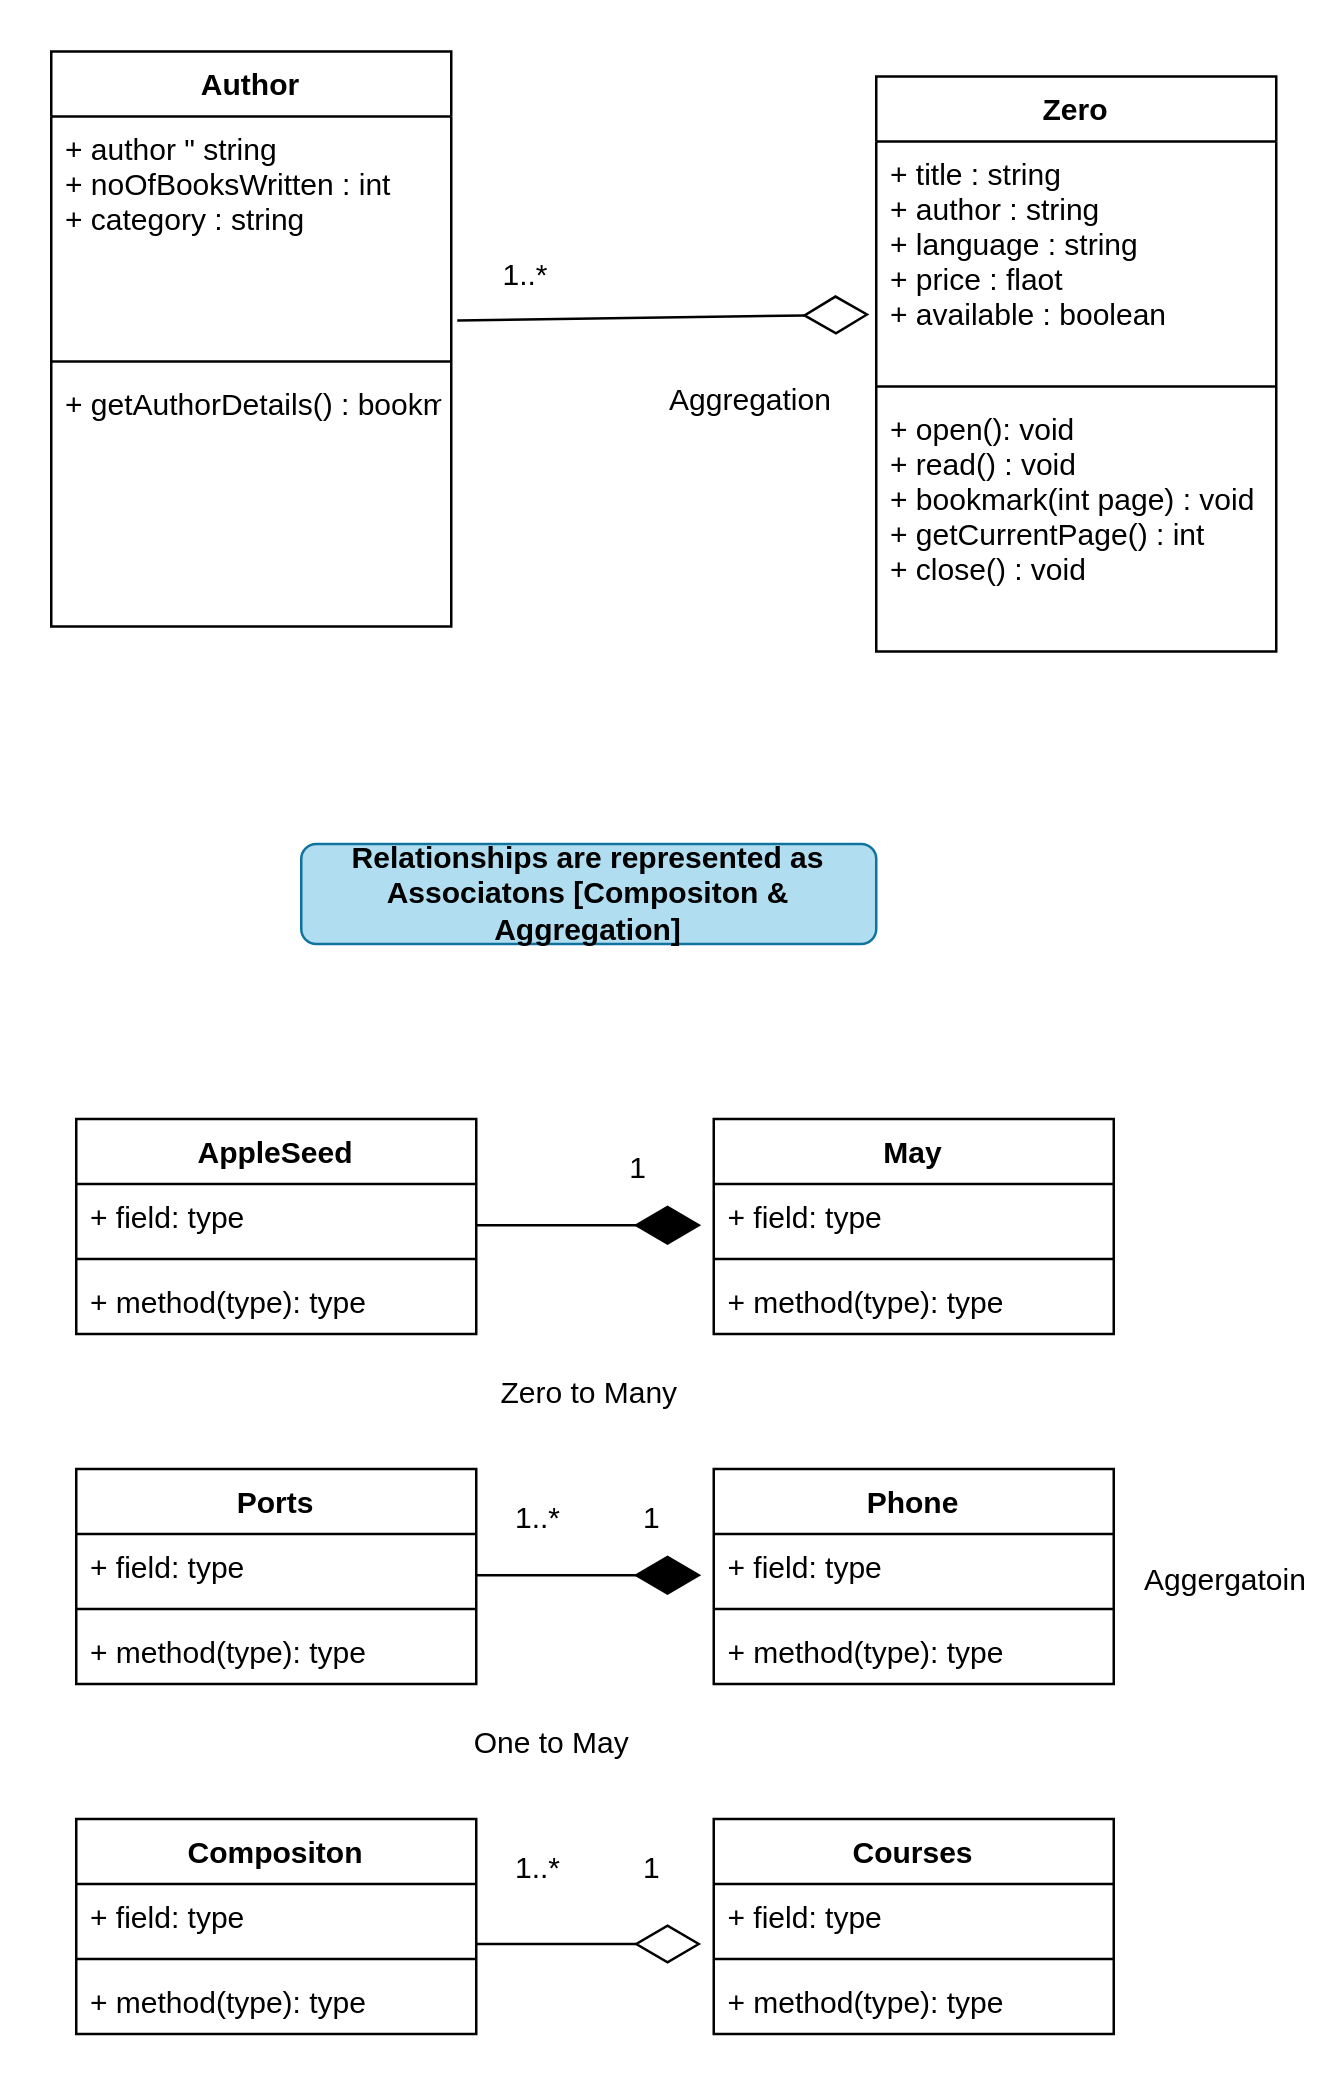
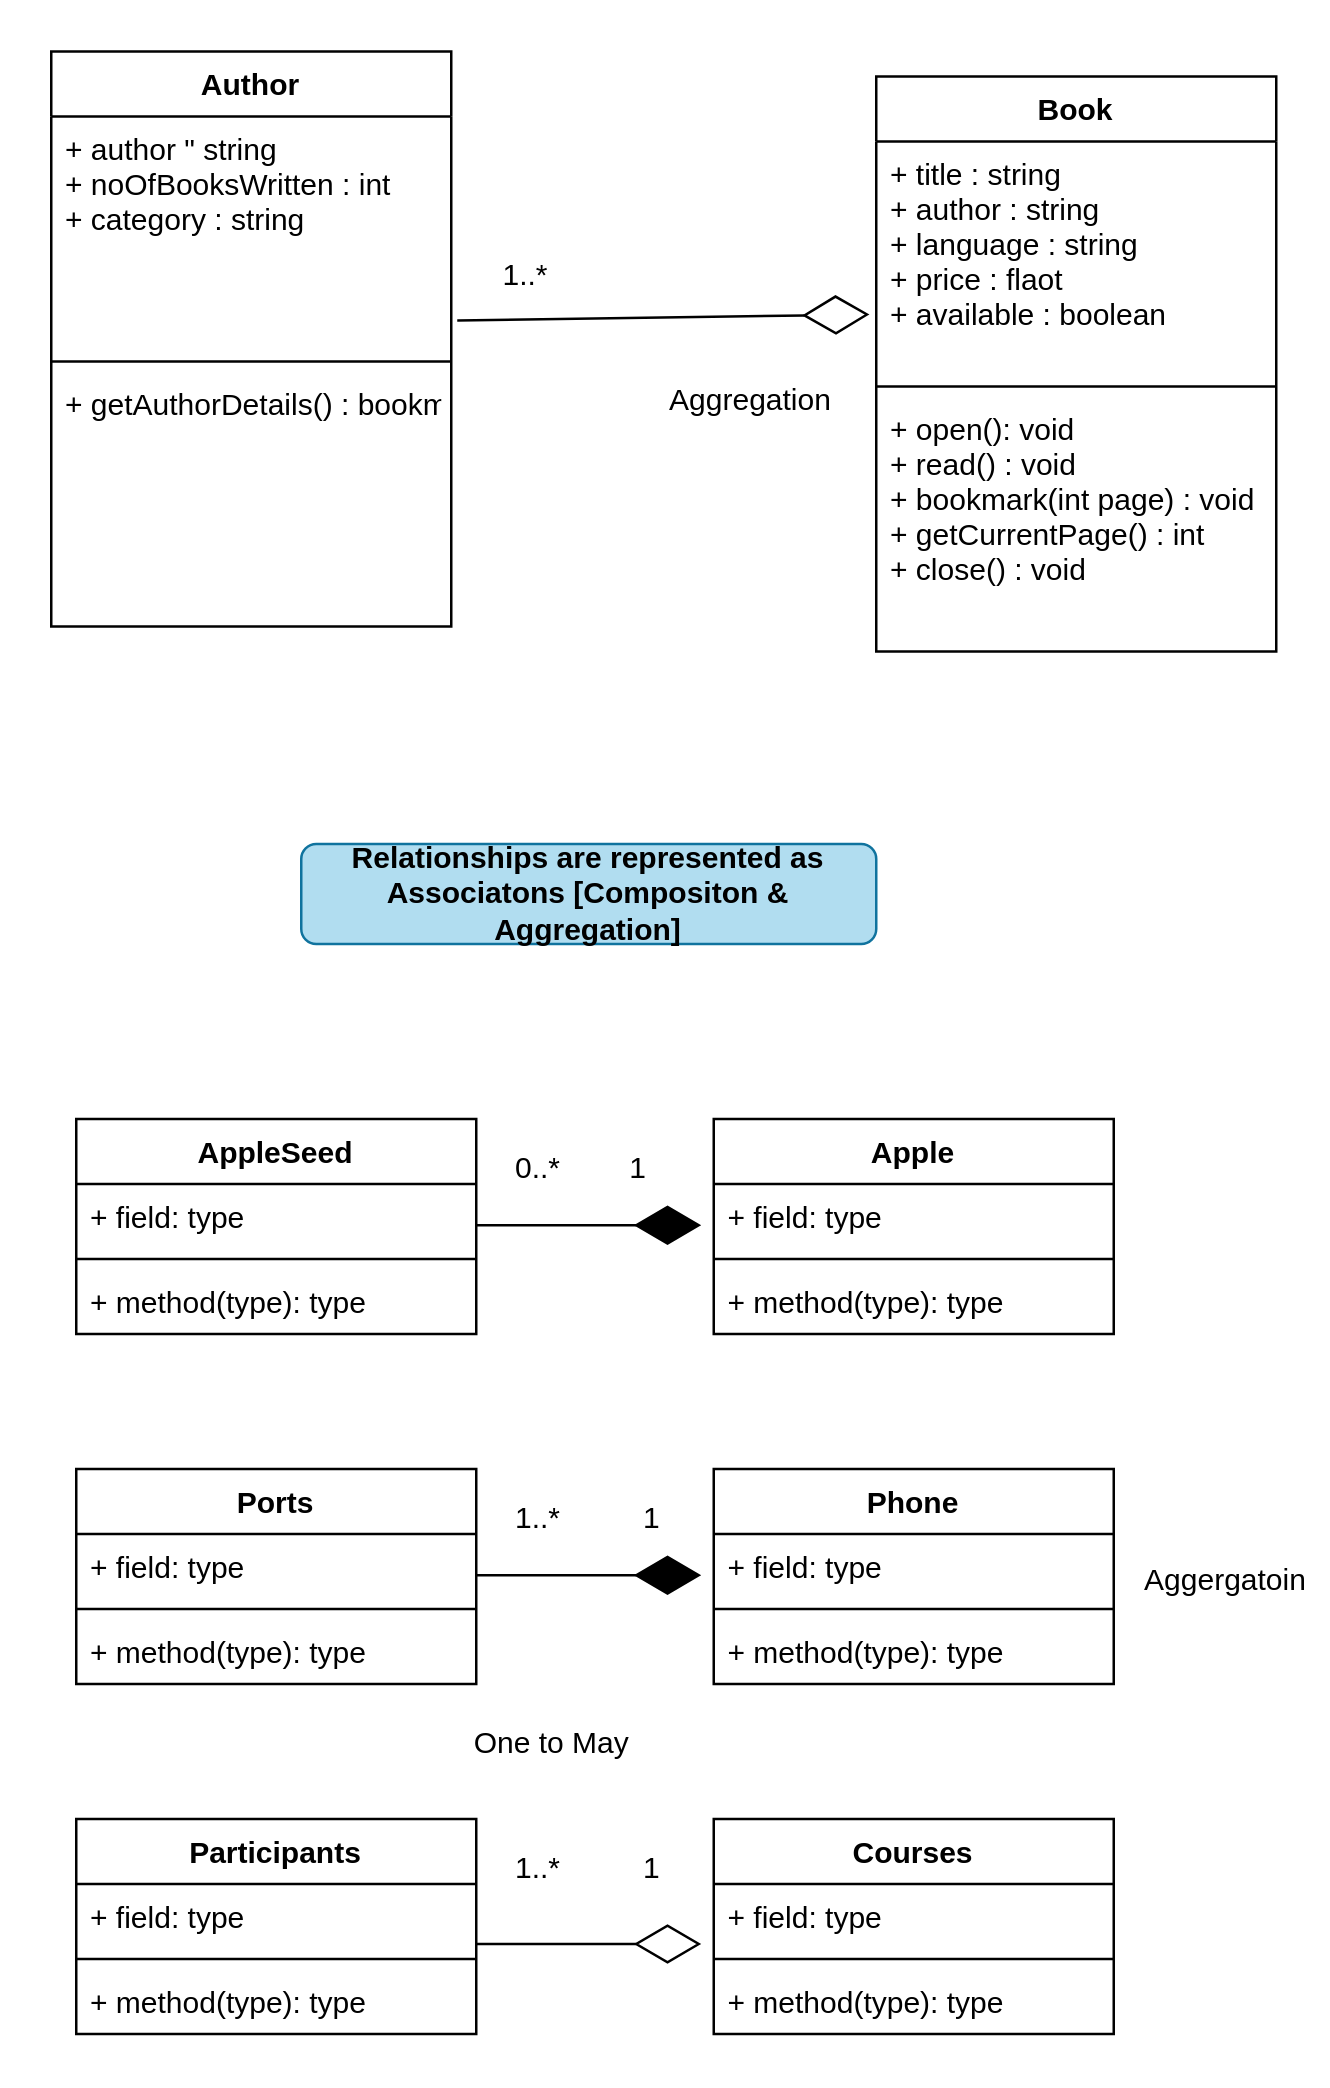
  <mxCell id="0" />
  <mxCell id="1" parent="0" />
- <mxCell id="2" value="Zero" style="swimlane;fontStyle=1;align=center;verticalAlign=top;childLayout=stackLayout;horizontal=1;startSize=26;horizontalStack=0;resizeParent=1;resizeParentMax=0;resizeLast=0;collapsible=1;marginBottom=0;" parent="1" vertex="1"><mxGeometry x="350" y="30" width="160" height="230" as="geometry" /></mxCell>
+ <mxCell id="2" value="Book" style="swimlane;fontStyle=1;align=center;verticalAlign=top;childLayout=stackLayout;horizontal=1;startSize=26;horizontalStack=0;resizeParent=1;resizeParentMax=0;resizeLast=0;collapsible=1;marginBottom=0;" parent="1" vertex="1"><mxGeometry x="350" y="30" width="160" height="230" as="geometry" /></mxCell>
  <mxCell id="3" value="+ title : string&#10;+ author : string&#10;+ language : string&#10;+ price : flaot&#10;+ available : boolean" style="text;strokeColor=none;fillColor=none;align=left;verticalAlign=top;spacingLeft=4;spacingRight=4;overflow=hidden;rotatable=0;points=[[0,0.5],[1,0.5]];portConstraint=eastwest;" parent="2" vertex="1"><mxGeometry y="26" width="160" height="94" as="geometry" /></mxCell>
  <mxCell id="4" value="" style="line;strokeWidth=1;fillColor=none;align=left;verticalAlign=middle;spacingTop=-1;spacingLeft=3;spacingRight=3;rotatable=0;labelPosition=right;points=[];portConstraint=eastwest;" parent="2" vertex="1"><mxGeometry y="120" width="160" height="8" as="geometry" /></mxCell>
  <mxCell id="5" value="+ open(): void&#10;+ read() : void&#10;+ bookmark(int page) : void&#10;+ getCurrentPage() : int&#10;+ close() : void" style="text;strokeColor=none;fillColor=none;align=left;verticalAlign=top;spacingLeft=4;spacingRight=4;overflow=hidden;rotatable=0;points=[[0,0.5],[1,0.5]];portConstraint=eastwest;" parent="2" vertex="1"><mxGeometry y="128" width="160" height="102" as="geometry" /></mxCell>
  <mxCell id="6" value="Author" style="swimlane;fontStyle=1;align=center;verticalAlign=top;childLayout=stackLayout;horizontal=1;startSize=26;horizontalStack=0;resizeParent=1;resizeParentMax=0;resizeLast=0;collapsible=1;marginBottom=0;" parent="1" vertex="1"><mxGeometry x="20" y="20" width="160" height="230" as="geometry" /></mxCell>
  <mxCell id="7" value="+ author &quot; string&#10;+ noOfBooksWritten : int&#10;+ category : string" style="text;strokeColor=none;fillColor=none;align=left;verticalAlign=top;spacingLeft=4;spacingRight=4;overflow=hidden;rotatable=0;points=[[0,0.5],[1,0.5]];portConstraint=eastwest;" parent="6" vertex="1"><mxGeometry y="26" width="160" height="94" as="geometry" /></mxCell>
  <mxCell id="8" value="" style="line;strokeWidth=1;fillColor=none;align=left;verticalAlign=middle;spacingTop=-1;spacingLeft=3;spacingRight=3;rotatable=0;labelPosition=right;points=[];portConstraint=eastwest;" parent="6" vertex="1"><mxGeometry y="120" width="160" height="8" as="geometry" /></mxCell>
  <mxCell id="9" value="+ getAuthorDetails() : bookmark" style="text;strokeColor=none;fillColor=none;align=left;verticalAlign=top;spacingLeft=4;spacingRight=4;overflow=hidden;rotatable=0;points=[[0,0.5],[1,0.5]];portConstraint=eastwest;" parent="6" vertex="1"><mxGeometry y="128" width="160" height="102" as="geometry" /></mxCell>
  <mxCell id="10" value="" style="endArrow=diamondThin;endFill=0;endSize=24;html=1;entryX=-0.017;entryY=0.736;entryDx=0;entryDy=0;entryPerimeter=0;exitX=1.015;exitY=0.868;exitDx=0;exitDy=0;exitPerimeter=0;" parent="1" source="7" target="3" edge="1"><mxGeometry width="160" relative="1" as="geometry"><mxPoint x="210" y="90" as="sourcePoint" /><mxPoint x="370" y="90" as="targetPoint" /></mxGeometry></mxCell>
  <mxCell id="11" value="1..*" style="text;html=1;strokeColor=none;fillColor=none;align=center;verticalAlign=middle;whiteSpace=wrap;rounded=0;" parent="1" vertex="1"><mxGeometry x="190" y="100" width="40" height="20" as="geometry" /></mxCell>
  <mxCell id="12" value="Aggregation" style="text;html=1;strokeColor=none;fillColor=none;align=center;verticalAlign=middle;whiteSpace=wrap;rounded=0;" vertex="1" parent="1"><mxGeometry x="280" y="150" width="40" height="20" as="geometry" /></mxCell>
  <mxCell id="13" value="Relationships are represented as Associatons [Compositon &amp;amp; Aggregation]" style="rounded=1;whiteSpace=wrap;html=1;fillColor=#b1ddf0;strokeColor=#10739e;fontStyle=1;" vertex="1" parent="1"><mxGeometry x="120" y="337" width="230" height="40" as="geometry" /></mxCell>
  <mxCell id="14" value="" style="group" vertex="1" connectable="0" parent="1"><mxGeometry x="30" y="447" width="415" height="86" as="geometry" /></mxCell>
- <mxCell id="15" value="May" style="swimlane;fontStyle=1;align=center;verticalAlign=top;childLayout=stackLayout;horizontal=1;startSize=26;horizontalStack=0;resizeParent=1;resizeParentMax=0;resizeLast=0;collapsible=1;marginBottom=0;" vertex="1" parent="14"><mxGeometry x="255" width="160" height="86" as="geometry" /></mxCell>
+ <mxCell id="15" value="Apple" style="swimlane;fontStyle=1;align=center;verticalAlign=top;childLayout=stackLayout;horizontal=1;startSize=26;horizontalStack=0;resizeParent=1;resizeParentMax=0;resizeLast=0;collapsible=1;marginBottom=0;" vertex="1" parent="14"><mxGeometry x="255" width="160" height="86" as="geometry" /></mxCell>
  <mxCell id="16" value="+ field: type" style="text;strokeColor=none;fillColor=none;align=left;verticalAlign=top;spacingLeft=4;spacingRight=4;overflow=hidden;rotatable=0;points=[[0,0.5],[1,0.5]];portConstraint=eastwest;" vertex="1" parent="15"><mxGeometry y="26" width="160" height="26" as="geometry" /></mxCell>
  <mxCell id="17" value="" style="line;strokeWidth=1;fillColor=none;align=left;verticalAlign=middle;spacingTop=-1;spacingLeft=3;spacingRight=3;rotatable=0;labelPosition=right;points=[];portConstraint=eastwest;" vertex="1" parent="15"><mxGeometry y="52" width="160" height="8" as="geometry" /></mxCell>
  <mxCell id="18" value="+ method(type): type" style="text;strokeColor=none;fillColor=none;align=left;verticalAlign=top;spacingLeft=4;spacingRight=4;overflow=hidden;rotatable=0;points=[[0,0.5],[1,0.5]];portConstraint=eastwest;" vertex="1" parent="15"><mxGeometry y="60" width="160" height="26" as="geometry" /></mxCell>
  <mxCell id="19" value="AppleSeed" style="swimlane;fontStyle=1;align=center;verticalAlign=top;childLayout=stackLayout;horizontal=1;startSize=26;horizontalStack=0;resizeParent=1;resizeParentMax=0;resizeLast=0;collapsible=1;marginBottom=0;" vertex="1" parent="14"><mxGeometry width="160" height="86" as="geometry" /></mxCell>
  <mxCell id="20" value="+ field: type" style="text;strokeColor=none;fillColor=none;align=left;verticalAlign=top;spacingLeft=4;spacingRight=4;overflow=hidden;rotatable=0;points=[[0,0.5],[1,0.5]];portConstraint=eastwest;" vertex="1" parent="19"><mxGeometry y="26" width="160" height="26" as="geometry" /></mxCell>
  <mxCell id="21" value="" style="line;strokeWidth=1;fillColor=none;align=left;verticalAlign=middle;spacingTop=-1;spacingLeft=3;spacingRight=3;rotatable=0;labelPosition=right;points=[];portConstraint=eastwest;" vertex="1" parent="19"><mxGeometry y="52" width="160" height="8" as="geometry" /></mxCell>
  <mxCell id="22" value="+ method(type): type" style="text;strokeColor=none;fillColor=none;align=left;verticalAlign=top;spacingLeft=4;spacingRight=4;overflow=hidden;rotatable=0;points=[[0,0.5],[1,0.5]];portConstraint=eastwest;" vertex="1" parent="19"><mxGeometry y="60" width="160" height="26" as="geometry" /></mxCell>
+ <mxCell id="23" value="0..*" style="text;html=1;strokeColor=none;fillColor=none;align=center;verticalAlign=middle;whiteSpace=wrap;rounded=0;" vertex="1" parent="14"><mxGeometry x="165" y="10" width="40" height="20" as="geometry" /></mxCell>
  <mxCell id="24" value="" style="endArrow=diamondThin;endFill=1;endSize=24;html=1;" edge="1" parent="14"><mxGeometry width="160" relative="1" as="geometry"><mxPoint x="160" y="42.5" as="sourcePoint" /><mxPoint x="250" y="42.5" as="targetPoint" /></mxGeometry></mxCell>
  <mxCell id="25" value="1" style="text;html=1;strokeColor=none;fillColor=none;align=center;verticalAlign=middle;whiteSpace=wrap;rounded=0;" vertex="1" parent="14"><mxGeometry x="205" y="10" width="40" height="20" as="geometry" /></mxCell>
- <mxCell id="26" value="Zero to Many" style="text;html=1;align=center;verticalAlign=middle;resizable=0;points=[];autosize=1;strokeColor=none;fillColor=none;" vertex="1" parent="1"><mxGeometry x="190" y="547" width="90" height="20" as="geometry" /></mxCell>
  <mxCell id="27" value="" style="group" vertex="1" connectable="0" parent="1"><mxGeometry x="30" y="587" width="415" height="86" as="geometry" /></mxCell>
  <mxCell id="28" value="Phone" style="swimlane;fontStyle=1;align=center;verticalAlign=top;childLayout=stackLayout;horizontal=1;startSize=26;horizontalStack=0;resizeParent=1;resizeParentMax=0;resizeLast=0;collapsible=1;marginBottom=0;" vertex="1" parent="27"><mxGeometry x="255" width="160" height="86" as="geometry" /></mxCell>
  <mxCell id="29" value="+ field: type" style="text;strokeColor=none;fillColor=none;align=left;verticalAlign=top;spacingLeft=4;spacingRight=4;overflow=hidden;rotatable=0;points=[[0,0.5],[1,0.5]];portConstraint=eastwest;" vertex="1" parent="28"><mxGeometry y="26" width="160" height="26" as="geometry" /></mxCell>
  <mxCell id="30" value="" style="line;strokeWidth=1;fillColor=none;align=left;verticalAlign=middle;spacingTop=-1;spacingLeft=3;spacingRight=3;rotatable=0;labelPosition=right;points=[];portConstraint=eastwest;" vertex="1" parent="28"><mxGeometry y="52" width="160" height="8" as="geometry" /></mxCell>
  <mxCell id="31" value="+ method(type): type" style="text;strokeColor=none;fillColor=none;align=left;verticalAlign=top;spacingLeft=4;spacingRight=4;overflow=hidden;rotatable=0;points=[[0,0.5],[1,0.5]];portConstraint=eastwest;" vertex="1" parent="28"><mxGeometry y="60" width="160" height="26" as="geometry" /></mxCell>
  <mxCell id="32" value="Ports" style="swimlane;fontStyle=1;align=center;verticalAlign=top;childLayout=stackLayout;horizontal=1;startSize=26;horizontalStack=0;resizeParent=1;resizeParentMax=0;resizeLast=0;collapsible=1;marginBottom=0;" vertex="1" parent="27"><mxGeometry width="160" height="86" as="geometry" /></mxCell>
  <mxCell id="33" value="+ field: type" style="text;strokeColor=none;fillColor=none;align=left;verticalAlign=top;spacingLeft=4;spacingRight=4;overflow=hidden;rotatable=0;points=[[0,0.5],[1,0.5]];portConstraint=eastwest;" vertex="1" parent="32"><mxGeometry y="26" width="160" height="26" as="geometry" /></mxCell>
  <mxCell id="34" value="" style="line;strokeWidth=1;fillColor=none;align=left;verticalAlign=middle;spacingTop=-1;spacingLeft=3;spacingRight=3;rotatable=0;labelPosition=right;points=[];portConstraint=eastwest;" vertex="1" parent="32"><mxGeometry y="52" width="160" height="8" as="geometry" /></mxCell>
  <mxCell id="35" value="+ method(type): type" style="text;strokeColor=none;fillColor=none;align=left;verticalAlign=top;spacingLeft=4;spacingRight=4;overflow=hidden;rotatable=0;points=[[0,0.5],[1,0.5]];portConstraint=eastwest;" vertex="1" parent="32"><mxGeometry y="60" width="160" height="26" as="geometry" /></mxCell>
  <mxCell id="36" value="1..*" style="text;html=1;strokeColor=none;fillColor=none;align=center;verticalAlign=middle;whiteSpace=wrap;rounded=0;" vertex="1" parent="27"><mxGeometry x="165" y="10" width="40" height="20" as="geometry" /></mxCell>
  <mxCell id="37" value="" style="endArrow=diamondThin;endFill=1;endSize=24;html=1;" edge="1" parent="27"><mxGeometry width="160" relative="1" as="geometry"><mxPoint x="160" y="42.5" as="sourcePoint" /><mxPoint x="250" y="42.5" as="targetPoint" /></mxGeometry></mxCell>
  <mxCell id="38" value="One to May" style="text;html=1;align=center;verticalAlign=middle;resizable=0;points=[];autosize=1;strokeColor=none;fillColor=none;" vertex="1" parent="1"><mxGeometry x="180" y="687" width="80" height="20" as="geometry" /></mxCell>
  <mxCell id="39" value="1" style="text;html=1;align=center;verticalAlign=middle;resizable=0;points=[];autosize=1;strokeColor=none;fillColor=none;" vertex="1" parent="1"><mxGeometry x="250" y="597" width="20" height="20" as="geometry" /></mxCell>
  <mxCell id="40" value="" style="group" vertex="1" connectable="0" parent="1"><mxGeometry x="30" y="727" width="415" height="86" as="geometry" /></mxCell>
  <mxCell id="41" value="Courses" style="swimlane;fontStyle=1;align=center;verticalAlign=top;childLayout=stackLayout;horizontal=1;startSize=26;horizontalStack=0;resizeParent=1;resizeParentMax=0;resizeLast=0;collapsible=1;marginBottom=0;" vertex="1" parent="40"><mxGeometry x="255" width="160" height="86" as="geometry" /></mxCell>
  <mxCell id="42" value="+ field: type" style="text;strokeColor=none;fillColor=none;align=left;verticalAlign=top;spacingLeft=4;spacingRight=4;overflow=hidden;rotatable=0;points=[[0,0.5],[1,0.5]];portConstraint=eastwest;" vertex="1" parent="41"><mxGeometry y="26" width="160" height="26" as="geometry" /></mxCell>
  <mxCell id="43" value="" style="line;strokeWidth=1;fillColor=none;align=left;verticalAlign=middle;spacingTop=-1;spacingLeft=3;spacingRight=3;rotatable=0;labelPosition=right;points=[];portConstraint=eastwest;" vertex="1" parent="41"><mxGeometry y="52" width="160" height="8" as="geometry" /></mxCell>
  <mxCell id="44" value="+ method(type): type" style="text;strokeColor=none;fillColor=none;align=left;verticalAlign=top;spacingLeft=4;spacingRight=4;overflow=hidden;rotatable=0;points=[[0,0.5],[1,0.5]];portConstraint=eastwest;" vertex="1" parent="41"><mxGeometry y="60" width="160" height="26" as="geometry" /></mxCell>
- <mxCell id="45" value="Compositon" style="swimlane;fontStyle=1;align=center;verticalAlign=top;childLayout=stackLayout;horizontal=1;startSize=26;horizontalStack=0;resizeParent=1;resizeParentMax=0;resizeLast=0;collapsible=1;marginBottom=0;" vertex="1" parent="40"><mxGeometry width="160" height="86" as="geometry" /></mxCell>
+ <mxCell id="45" value="Participants" style="swimlane;fontStyle=1;align=center;verticalAlign=top;childLayout=stackLayout;horizontal=1;startSize=26;horizontalStack=0;resizeParent=1;resizeParentMax=0;resizeLast=0;collapsible=1;marginBottom=0;" vertex="1" parent="40"><mxGeometry width="160" height="86" as="geometry" /></mxCell>
  <mxCell id="46" value="+ field: type" style="text;strokeColor=none;fillColor=none;align=left;verticalAlign=top;spacingLeft=4;spacingRight=4;overflow=hidden;rotatable=0;points=[[0,0.5],[1,0.5]];portConstraint=eastwest;" vertex="1" parent="45"><mxGeometry y="26" width="160" height="26" as="geometry" /></mxCell>
  <mxCell id="47" value="" style="line;strokeWidth=1;fillColor=none;align=left;verticalAlign=middle;spacingTop=-1;spacingLeft=3;spacingRight=3;rotatable=0;labelPosition=right;points=[];portConstraint=eastwest;" vertex="1" parent="45"><mxGeometry y="52" width="160" height="8" as="geometry" /></mxCell>
  <mxCell id="48" value="+ method(type): type" style="text;strokeColor=none;fillColor=none;align=left;verticalAlign=top;spacingLeft=4;spacingRight=4;overflow=hidden;rotatable=0;points=[[0,0.5],[1,0.5]];portConstraint=eastwest;" vertex="1" parent="45"><mxGeometry y="60" width="160" height="26" as="geometry" /></mxCell>
  <mxCell id="49" value="1..*" style="text;html=1;strokeColor=none;fillColor=none;align=center;verticalAlign=middle;whiteSpace=wrap;rounded=0;" vertex="1" parent="40"><mxGeometry x="165" y="10" width="40" height="20" as="geometry" /></mxCell>
  <mxCell id="50" value="" style="endArrow=diamondThin;endFill=0;endSize=24;html=1;" edge="1" parent="40"><mxGeometry width="160" relative="1" as="geometry"><mxPoint x="160" y="50" as="sourcePoint" /><mxPoint x="250" y="50" as="targetPoint" /></mxGeometry></mxCell>
  <mxCell id="51" value="1" style="text;html=1;align=center;verticalAlign=middle;resizable=0;points=[];autosize=1;strokeColor=none;fillColor=none;" vertex="1" parent="1"><mxGeometry x="250" y="737" width="20" height="20" as="geometry" /></mxCell>
  <mxCell id="52" value="Aggergatoin" style="text;html=1;strokeColor=none;fillColor=none;align=center;verticalAlign=middle;whiteSpace=wrap;rounded=0;" vertex="1" parent="1"><mxGeometry x="470" y="622" width="40" height="20" as="geometry" /></mxCell>
